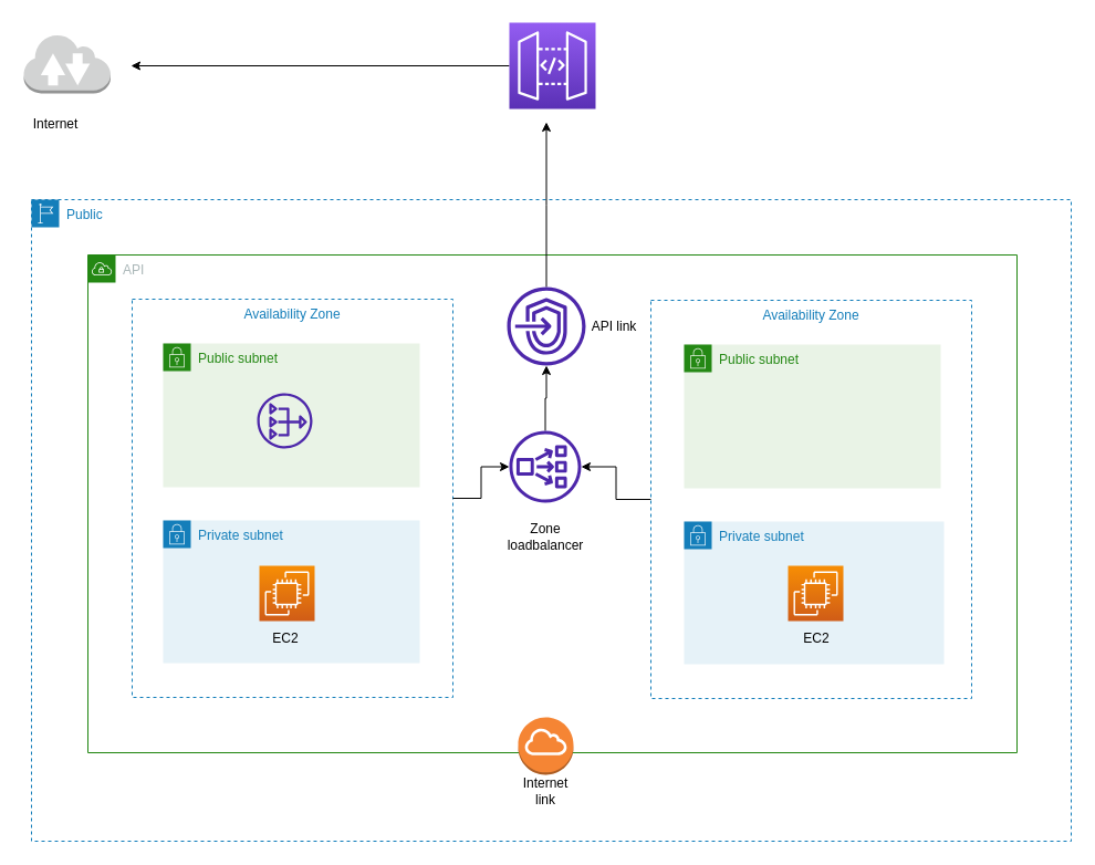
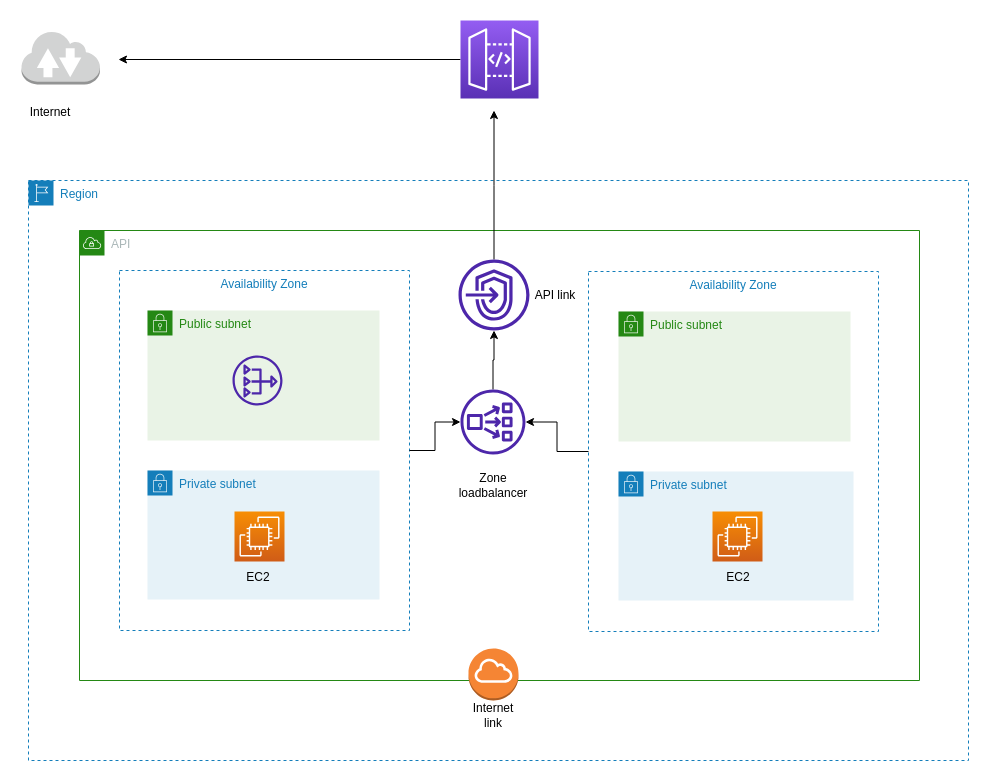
  <mxCell id="0" />
  <mxCell id="1" parent="0" />
  <mxCell id="2" value="API" style="points=[[0,0],[0.25,0],[0.5,0],[0.75,0],[1,0],[1,0.25],[1,0.5],[1,0.75],[1,1],[0.75,1],[0.5,1],[0.25,1],[0,1],[0,0.75],[0,0.5],[0,0.25]];outlineConnect=0;gradientColor=none;html=1;whiteSpace=wrap;fontSize=12;fontStyle=0;container=1;pointerEvents=0;collapsible=0;recursiveResize=0;shape=mxgraph.aws4.group;grIcon=mxgraph.aws4.group_vpc;strokeColor=#248814;fillColor=none;verticalAlign=top;align=left;spacingLeft=30;fontColor=#AAB7B8;dashed=0;" vertex="1" parent="1"><mxGeometry x="79" y="230" width="840" height="450" as="geometry" /></mxCell>
  <mxCell id="3" value="" style="outlineConnect=0;dashed=0;verticalLabelPosition=bottom;verticalAlign=top;align=center;html=1;shape=mxgraph.aws3.internet_gateway;fillColor=#F58534;gradientColor=none;" vertex="1" parent="2"><mxGeometry x="389" y="418" width="50" height="52" as="geometry" /></mxCell>
  <mxCell id="4" value="Public subnet" style="points=[[0,0],[0.25,0],[0.5,0],[0.75,0],[1,0],[1,0.25],[1,0.5],[1,0.75],[1,1],[0.75,1],[0.5,1],[0.25,1],[0,1],[0,0.75],[0,0.5],[0,0.25]];outlineConnect=0;gradientColor=none;html=1;whiteSpace=wrap;fontSize=12;fontStyle=0;container=1;pointerEvents=0;collapsible=0;recursiveResize=0;shape=mxgraph.aws4.group;grIcon=mxgraph.aws4.group_security_group;grStroke=0;strokeColor=#248814;fillColor=#E9F3E6;verticalAlign=top;align=left;spacingLeft=30;fontColor=#248814;dashed=0;" vertex="1" parent="1"><mxGeometry x="147" y="310" width="232" height="130" as="geometry" /></mxCell>
  <mxCell id="5" value="Availability Zone" style="fillColor=none;strokeColor=#147EBA;dashed=1;verticalAlign=top;fontStyle=0;fontColor=#147EBA;" vertex="1" parent="4"><mxGeometry x="-28" y="-40" width="290" height="360" as="geometry" /></mxCell>
  <mxCell id="6" value="Private subnet" style="points=[[0,0],[0.25,0],[0.5,0],[0.75,0],[1,0],[1,0.25],[1,0.5],[1,0.75],[1,1],[0.75,1],[0.5,1],[0.25,1],[0,1],[0,0.75],[0,0.5],[0,0.25]];outlineConnect=0;gradientColor=none;html=1;whiteSpace=wrap;fontSize=12;fontStyle=0;container=1;pointerEvents=0;collapsible=0;recursiveResize=0;shape=mxgraph.aws4.group;grIcon=mxgraph.aws4.group_security_group;grStroke=0;strokeColor=#147EBA;fillColor=#E6F2F8;verticalAlign=top;align=left;spacingLeft=30;fontColor=#147EBA;dashed=0;" vertex="1" parent="1"><mxGeometry x="147" y="470" width="232" height="129" as="geometry" /></mxCell>
  <mxCell id="7" value="Public subnet" style="points=[[0,0],[0.25,0],[0.5,0],[0.75,0],[1,0],[1,0.25],[1,0.5],[1,0.75],[1,1],[0.75,1],[0.5,1],[0.25,1],[0,1],[0,0.75],[0,0.5],[0,0.25]];outlineConnect=0;gradientColor=none;html=1;whiteSpace=wrap;fontSize=12;fontStyle=0;container=1;pointerEvents=0;collapsible=0;recursiveResize=0;shape=mxgraph.aws4.group;grIcon=mxgraph.aws4.group_security_group;grStroke=0;strokeColor=#248814;fillColor=#E9F3E6;verticalAlign=top;align=left;spacingLeft=30;fontColor=#248814;dashed=0;" vertex="1" parent="1"><mxGeometry x="618" y="311" width="232" height="130" as="geometry" /></mxCell>
  <mxCell id="8" value="Availability Zone" style="fillColor=none;strokeColor=#147EBA;dashed=1;verticalAlign=top;fontStyle=0;fontColor=#147EBA;" vertex="1" parent="7"><mxGeometry x="-30" y="-40" width="290" height="360" as="geometry" /></mxCell>
  <mxCell id="9" value="Private subnet" style="points=[[0,0],[0.25,0],[0.5,0],[0.75,0],[1,0],[1,0.25],[1,0.5],[1,0.75],[1,1],[0.75,1],[0.5,1],[0.25,1],[0,1],[0,0.75],[0,0.5],[0,0.25]];outlineConnect=0;gradientColor=none;html=1;whiteSpace=wrap;fontSize=12;fontStyle=0;container=1;pointerEvents=0;collapsible=0;recursiveResize=0;shape=mxgraph.aws4.group;grIcon=mxgraph.aws4.group_security_group;grStroke=0;strokeColor=#147EBA;fillColor=#E6F2F8;verticalAlign=top;align=left;spacingLeft=30;fontColor=#147EBA;dashed=0;" vertex="1" parent="1"><mxGeometry x="618" y="471" width="235" height="129" as="geometry" /></mxCell>
  <mxCell id="10" value="" style="sketch=0;outlineConnect=0;fontColor=#232F3E;gradientColor=none;fillColor=#4D27AA;strokeColor=none;dashed=0;verticalLabelPosition=bottom;verticalAlign=top;align=center;html=1;fontSize=12;fontStyle=0;aspect=fixed;pointerEvents=1;shape=mxgraph.aws4.nat_gateway;" vertex="1" parent="1"><mxGeometry x="232" y="355" width="50" height="50" as="geometry" /></mxCell>
  <mxCell id="11" value="" style="sketch=0;points=[[0,0,0],[0.25,0,0],[0.5,0,0],[0.75,0,0],[1,0,0],[0,1,0],[0.25,1,0],[0.5,1,0],[0.75,1,0],[1,1,0],[0,0.25,0],[0,0.5,0],[0,0.75,0],[1,0.25,0],[1,0.5,0],[1,0.75,0]];outlineConnect=0;fontColor=#232F3E;gradientColor=#F78E04;gradientDirection=north;fillColor=#D05C17;strokeColor=#ffffff;dashed=0;verticalLabelPosition=bottom;verticalAlign=top;align=center;html=1;fontSize=12;fontStyle=0;aspect=fixed;shape=mxgraph.aws4.resourceIcon;resIcon=mxgraph.aws4.ec2;" vertex="1" parent="1"><mxGeometry x="712" y="511" width="50" height="50" as="geometry" /></mxCell>
  <mxCell id="12" value="" style="sketch=0;points=[[0,0,0],[0.25,0,0],[0.5,0,0],[0.75,0,0],[1,0,0],[0,1,0],[0.25,1,0],[0.5,1,0],[0.75,1,0],[1,1,0],[0,0.25,0],[0,0.5,0],[0,0.75,0],[1,0.25,0],[1,0.5,0],[1,0.75,0]];outlineConnect=0;fontColor=#232F3E;gradientColor=#F78E04;gradientDirection=north;fillColor=#D05C17;strokeColor=#ffffff;dashed=0;verticalLabelPosition=bottom;verticalAlign=top;align=center;html=1;fontSize=12;fontStyle=0;aspect=fixed;shape=mxgraph.aws4.resourceIcon;resIcon=mxgraph.aws4.ec2;" vertex="1" parent="1"><mxGeometry x="234" y="511" width="50" height="50" as="geometry" /></mxCell>
  <mxCell id="13" value="" style="edgeStyle=orthogonalEdgeStyle;rounded=0;orthogonalLoop=1;jettySize=auto;html=1;" edge="1" parent="1" source="14" target="22"><mxGeometry relative="1" as="geometry" /></mxCell>
  <mxCell id="14" value="" style="sketch=0;outlineConnect=0;fontColor=#232F3E;gradientColor=none;fillColor=#4D27AA;strokeColor=none;dashed=0;verticalLabelPosition=bottom;verticalAlign=top;align=center;html=1;fontSize=12;fontStyle=0;aspect=fixed;pointerEvents=1;shape=mxgraph.aws4.network_load_balancer;" vertex="1" parent="1"><mxGeometry x="460" y="389" width="65" height="65" as="geometry" /></mxCell>
- <mxCell id="15" value="Public" style="points=[[0,0],[0.25,0],[0.5,0],[0.75,0],[1,0],[1,0.25],[1,0.5],[1,0.75],[1,1],[0.75,1],[0.5,1],[0.25,1],[0,1],[0,0.75],[0,0.5],[0,0.25]];outlineConnect=0;gradientColor=none;html=1;whiteSpace=wrap;fontSize=12;fontStyle=0;container=1;pointerEvents=0;collapsible=0;recursiveResize=0;shape=mxgraph.aws4.group;grIcon=mxgraph.aws4.group_region;strokeColor=#147EBA;fillColor=none;verticalAlign=top;align=left;spacingLeft=30;fontColor=#147EBA;dashed=1;" vertex="1" parent="1"><mxGeometry x="28" y="180" width="940" height="580" as="geometry" /></mxCell>
+ <mxCell id="15" value="Region" style="points=[[0,0],[0.25,0],[0.5,0],[0.75,0],[1,0],[1,0.25],[1,0.5],[1,0.75],[1,1],[0.75,1],[0.5,1],[0.25,1],[0,1],[0,0.75],[0,0.5],[0,0.25]];outlineConnect=0;gradientColor=none;html=1;whiteSpace=wrap;fontSize=12;fontStyle=0;container=1;pointerEvents=0;collapsible=0;recursiveResize=0;shape=mxgraph.aws4.group;grIcon=mxgraph.aws4.group_region;strokeColor=#147EBA;fillColor=none;verticalAlign=top;align=left;spacingLeft=30;fontColor=#147EBA;dashed=1;" vertex="1" parent="1"><mxGeometry x="28" y="180" width="940" height="580" as="geometry" /></mxCell>
  <mxCell id="16" value="API link" style="text;html=1;strokeColor=none;fillColor=none;align=center;verticalAlign=middle;whiteSpace=wrap;rounded=0;" vertex="1" parent="15"><mxGeometry x="497" y="99.5" width="60" height="30" as="geometry" /></mxCell>
  <mxCell id="17" value="Zone&lt;br&gt;loadbalancer&lt;br&gt;" style="text;html=1;strokeColor=none;fillColor=none;align=center;verticalAlign=middle;whiteSpace=wrap;rounded=0;" vertex="1" parent="15"><mxGeometry x="434.5" y="290" width="60" height="30" as="geometry" /></mxCell>
  <mxCell id="18" value="EC2" style="text;html=1;strokeColor=none;fillColor=none;align=center;verticalAlign=middle;whiteSpace=wrap;rounded=0;" vertex="1" parent="15"><mxGeometry x="200" y="382" width="60" height="30" as="geometry" /></mxCell>
  <mxCell id="19" value="EC2" style="text;html=1;strokeColor=none;fillColor=none;align=center;verticalAlign=middle;whiteSpace=wrap;rounded=0;" vertex="1" parent="15"><mxGeometry x="680" y="382" width="60" height="30" as="geometry" /></mxCell>
  <mxCell id="20" value="Internet link" style="text;html=1;strokeColor=none;fillColor=none;align=center;verticalAlign=middle;whiteSpace=wrap;rounded=0;" vertex="1" parent="15"><mxGeometry x="434.5" y="520" width="60" height="30" as="geometry" /></mxCell>
  <mxCell id="21" style="edgeStyle=orthogonalEdgeStyle;rounded=0;orthogonalLoop=1;jettySize=auto;html=1;" edge="1" parent="1" source="22"><mxGeometry relative="1" as="geometry"><mxPoint x="493.5" y="110" as="targetPoint" /></mxGeometry></mxCell>
  <mxCell id="22" value="" style="sketch=0;outlineConnect=0;fontColor=#232F3E;gradientColor=none;fillColor=#4D27AA;strokeColor=none;dashed=0;verticalLabelPosition=bottom;verticalAlign=top;align=center;html=1;fontSize=12;fontStyle=0;aspect=fixed;pointerEvents=1;shape=mxgraph.aws4.endpoints;" vertex="1" parent="1"><mxGeometry x="458" y="259" width="71" height="71" as="geometry" /></mxCell>
  <mxCell id="23" style="edgeStyle=orthogonalEdgeStyle;rounded=0;orthogonalLoop=1;jettySize=auto;html=1;" edge="1" parent="1" source="24"><mxGeometry relative="1" as="geometry"><mxPoint x="118" y="59" as="targetPoint" /></mxGeometry></mxCell>
  <mxCell id="24" value="" style="sketch=0;points=[[0,0,0],[0.25,0,0],[0.5,0,0],[0.75,0,0],[1,0,0],[0,1,0],[0.25,1,0],[0.5,1,0],[0.75,1,0],[1,1,0],[0,0.25,0],[0,0.5,0],[0,0.75,0],[1,0.25,0],[1,0.5,0],[1,0.75,0]];outlineConnect=0;fontColor=#232F3E;gradientColor=#945DF2;gradientDirection=north;fillColor=#5A30B5;strokeColor=#ffffff;dashed=0;verticalLabelPosition=bottom;verticalAlign=top;align=center;html=1;fontSize=12;fontStyle=0;aspect=fixed;shape=mxgraph.aws4.resourceIcon;resIcon=mxgraph.aws4.api_gateway;" vertex="1" parent="1"><mxGeometry x="460" y="20" width="78" height="78" as="geometry" /></mxCell>
  <mxCell id="25" value="" style="outlineConnect=0;dashed=0;verticalLabelPosition=bottom;verticalAlign=top;align=center;html=1;shape=mxgraph.aws3.internet_2;fillColor=#D2D3D3;gradientColor=none;" vertex="1" parent="1"><mxGeometry x="21" y="30" width="78.5" height="54" as="geometry" /></mxCell>
  <mxCell id="26" value="" style="edgeStyle=orthogonalEdgeStyle;rounded=0;orthogonalLoop=1;jettySize=auto;html=1;" edge="1" parent="1" source="5" target="14"><mxGeometry relative="1" as="geometry" /></mxCell>
  <mxCell id="27" value="" style="edgeStyle=orthogonalEdgeStyle;rounded=0;orthogonalLoop=1;jettySize=auto;html=1;" edge="1" parent="1" source="8" target="14"><mxGeometry relative="1" as="geometry" /></mxCell>
  <mxCell id="28" value="Internet" style="text;html=1;strokeColor=none;fillColor=none;align=center;verticalAlign=middle;whiteSpace=wrap;rounded=0;" vertex="1" parent="1"><mxGeometry x="20" y="97" width="60" height="30" as="geometry" /></mxCell>
